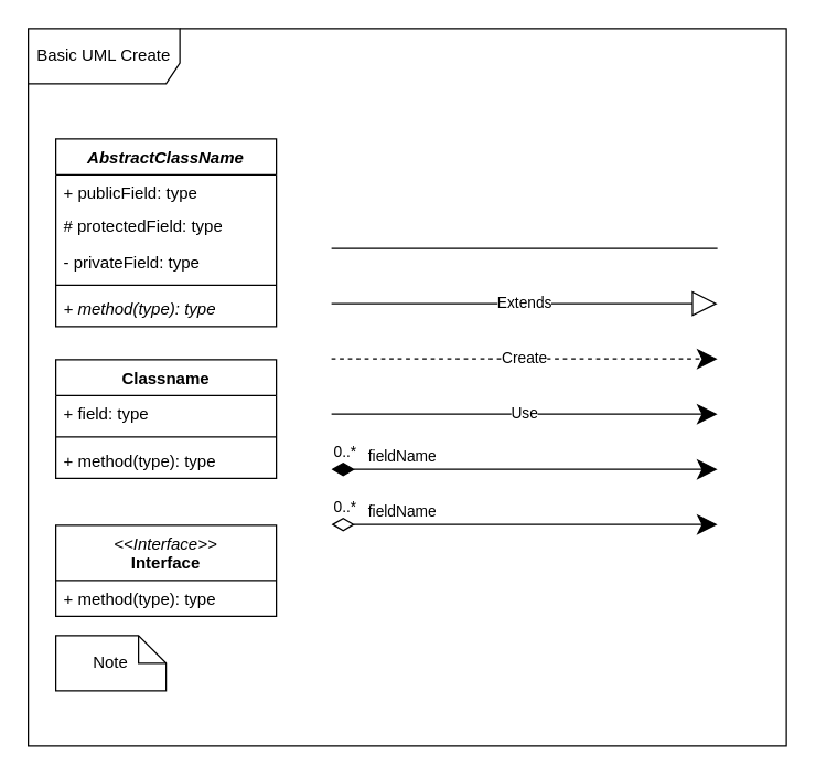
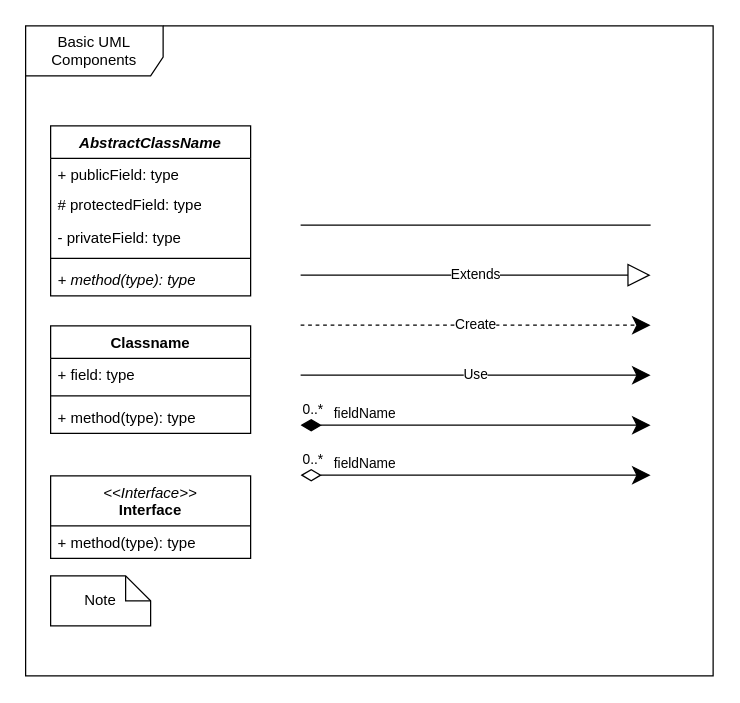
  <mxCell id="0" />
  <mxCell id="1" parent="0" />
  <mxCell id="2" value="" style="group" parent="1" vertex="1" connectable="0"><mxGeometry x="20" y="20" width="550" height="520" as="geometry" /></mxCell>
  <mxCell id="3" value="Use" style="endArrow=classic;endSize=12;html=1;rounded=0;endFill=1;" parent="2" edge="1"><mxGeometry width="160" relative="1" as="geometry"><mxPoint x="220" y="279.43" as="sourcePoint" /><mxPoint x="500" y="279.43" as="targetPoint" /></mxGeometry></mxCell>
  <mxCell id="4" value="Extends" style="endArrow=block;endSize=16;endFill=0;html=1;rounded=0;" parent="2" edge="1"><mxGeometry width="160" relative="1" as="geometry"><mxPoint x="220" y="199.43" as="sourcePoint" /><mxPoint x="500" y="199.43" as="targetPoint" /></mxGeometry></mxCell>
  <mxCell id="5" value="Classname" style="swimlane;fontStyle=1;align=center;verticalAlign=top;childLayout=stackLayout;horizontal=1;startSize=26;horizontalStack=0;resizeParent=1;resizeParentMax=0;resizeLast=0;collapsible=1;marginBottom=0;whiteSpace=wrap;html=1;" parent="2" vertex="1"><mxGeometry x="20" y="240" width="160" height="86" as="geometry"><mxRectangle x="40" y="-440" width="100" height="30" as="alternateBounds" /></mxGeometry></mxCell>
  <mxCell id="6" value="+ field: type" style="text;strokeColor=none;fillColor=none;align=left;verticalAlign=top;spacingLeft=4;spacingRight=4;overflow=hidden;rotatable=0;points=[[0,0.5],[1,0.5]];portConstraint=eastwest;whiteSpace=wrap;html=1;" parent="5" vertex="1"><mxGeometry y="26" width="160" height="26" as="geometry" /></mxCell>
  <mxCell id="7" value="" style="line;strokeWidth=1;fillColor=none;align=left;verticalAlign=middle;spacingTop=-1;spacingLeft=3;spacingRight=3;rotatable=0;labelPosition=right;points=[];portConstraint=eastwest;strokeColor=inherit;" parent="5" vertex="1"><mxGeometry y="52" width="160" height="8" as="geometry" /></mxCell>
  <mxCell id="8" value="+ method(type): type" style="text;strokeColor=none;fillColor=none;align=left;verticalAlign=top;spacingLeft=4;spacingRight=4;overflow=hidden;rotatable=0;points=[[0,0.5],[1,0.5]];portConstraint=eastwest;whiteSpace=wrap;html=1;" parent="5" vertex="1"><mxGeometry y="60" width="160" height="26" as="geometry" /></mxCell>
  <mxCell id="9" value="0..*" style="endArrow=classic;html=1;endSize=12;startArrow=diamondThin;startSize=14;startFill=0;edgeStyle=orthogonalEdgeStyle;align=left;verticalAlign=bottom;rounded=0;endFill=1;" parent="2" edge="1"><mxGeometry x="-1" y="3" relative="1" as="geometry"><mxPoint x="220" y="359.43" as="sourcePoint" /><mxPoint x="500" y="359.43" as="targetPoint" /></mxGeometry></mxCell>
  <mxCell id="10" value="fieldName" style="edgeLabel;html=1;align=left;verticalAlign=middle;resizable=0;points=[];" parent="9" vertex="1" connectable="0"><mxGeometry x="-1" relative="1" as="geometry"><mxPoint x="25" y="-10" as="offset" /></mxGeometry></mxCell>
  <mxCell id="11" value="0..*" style="endArrow=classic;html=1;endSize=12;startArrow=diamondThin;startSize=14;startFill=1;edgeStyle=orthogonalEdgeStyle;align=left;verticalAlign=bottom;rounded=0;endFill=1;" parent="2" edge="1"><mxGeometry x="-1" y="3" relative="1" as="geometry"><mxPoint x="220" y="319.43" as="sourcePoint" /><mxPoint x="500" y="319.43" as="targetPoint" /><mxPoint as="offset" /></mxGeometry></mxCell>
  <mxCell id="12" value="fieldName" style="edgeLabel;html=1;align=left;verticalAlign=middle;resizable=0;points=[];" parent="11" vertex="1" connectable="0"><mxGeometry x="-1" relative="1" as="geometry"><mxPoint x="25" y="-10" as="offset" /></mxGeometry></mxCell>
  <mxCell id="13" value="Create" style="endArrow=classic;endSize=12;dashed=1;html=1;rounded=0;endFill=1;" parent="2" edge="1"><mxGeometry width="160" relative="1" as="geometry"><mxPoint x="220" y="239.43" as="sourcePoint" /><mxPoint x="500" y="239.43" as="targetPoint" /></mxGeometry></mxCell>
  <mxCell id="14" value="Note" style="shape=note;size=20;whiteSpace=wrap;html=1;" parent="2" vertex="1"><mxGeometry x="20" y="440" width="80" height="40" as="geometry" /></mxCell>
  <mxCell id="15" value="" style="endArrow=none;html=1;rounded=0;" parent="2" edge="1"><mxGeometry relative="1" as="geometry"><mxPoint x="220" y="159.43" as="sourcePoint" /><mxPoint x="500" y="159.43" as="targetPoint" /></mxGeometry></mxCell>
  <mxCell id="16" value="&lt;i style=&quot;border-color: var(--border-color); font-weight: 400;&quot;&gt;&amp;lt;&amp;lt;Interface&amp;gt;&amp;gt;&lt;/i&gt;&lt;br&gt;Interface" style="swimlane;fontStyle=1;align=center;verticalAlign=top;childLayout=stackLayout;horizontal=1;startSize=40;horizontalStack=0;resizeParent=1;resizeParentMax=0;resizeLast=0;collapsible=1;marginBottom=0;whiteSpace=wrap;html=1;" parent="2" vertex="1"><mxGeometry x="20" y="360" width="160" height="66" as="geometry"><mxRectangle x="40" y="-320" width="110" height="40" as="alternateBounds" /></mxGeometry></mxCell>
  <mxCell id="17" value="+ method(type): type" style="text;strokeColor=none;fillColor=none;align=left;verticalAlign=top;spacingLeft=4;spacingRight=4;overflow=hidden;rotatable=0;points=[[0,0.5],[1,0.5]];portConstraint=eastwest;whiteSpace=wrap;html=1;" parent="16" vertex="1"><mxGeometry y="40" width="160" height="26" as="geometry" /></mxCell>
  <mxCell id="18" value="&lt;i&gt;AbstractClassName&lt;/i&gt;" style="swimlane;fontStyle=1;align=center;verticalAlign=top;childLayout=stackLayout;horizontal=1;startSize=26;horizontalStack=0;resizeParent=1;resizeParentMax=0;resizeLast=0;collapsible=1;marginBottom=0;whiteSpace=wrap;html=1;" parent="2" vertex="1"><mxGeometry x="20" y="80" width="160" height="136" as="geometry"><mxRectangle x="40" y="-440" width="100" height="30" as="alternateBounds" /></mxGeometry></mxCell>
  <mxCell id="19" value="+ publicField: type" style="text;strokeColor=none;fillColor=none;align=left;verticalAlign=top;spacingLeft=4;spacingRight=4;overflow=hidden;rotatable=0;points=[[0,0.5],[1,0.5]];portConstraint=eastwest;whiteSpace=wrap;html=1;" parent="18" vertex="1"><mxGeometry y="26" width="160" height="24" as="geometry" /></mxCell>
  <mxCell id="20" value="# protectedField: type" style="text;strokeColor=none;fillColor=none;align=left;verticalAlign=top;spacingLeft=4;spacingRight=4;overflow=hidden;rotatable=0;points=[[0,0.5],[1,0.5]];portConstraint=eastwest;whiteSpace=wrap;html=1;" parent="18" vertex="1"><mxGeometry y="50" width="160" height="26" as="geometry" /></mxCell>
  <mxCell id="21" value="- privateField: type" style="text;strokeColor=none;fillColor=none;align=left;verticalAlign=top;spacingLeft=4;spacingRight=4;overflow=hidden;rotatable=0;points=[[0,0.5],[1,0.5]];portConstraint=eastwest;whiteSpace=wrap;html=1;" parent="18" vertex="1"><mxGeometry y="76" width="160" height="26" as="geometry" /></mxCell>
  <mxCell id="22" value="" style="line;strokeWidth=1;fillColor=none;align=left;verticalAlign=middle;spacingTop=-1;spacingLeft=3;spacingRight=3;rotatable=0;labelPosition=right;points=[];portConstraint=eastwest;strokeColor=inherit;" parent="18" vertex="1"><mxGeometry y="102" width="160" height="8" as="geometry" /></mxCell>
  <mxCell id="23" value="&lt;i&gt;+ method(type): type&lt;/i&gt;" style="text;strokeColor=none;fillColor=none;align=left;verticalAlign=top;spacingLeft=4;spacingRight=4;overflow=hidden;rotatable=0;points=[[0,0.5],[1,0.5]];portConstraint=eastwest;whiteSpace=wrap;html=1;" parent="18" vertex="1"><mxGeometry y="110" width="160" height="26" as="geometry" /></mxCell>
- <mxCell id="24" value="Basic UML Create" style="shape=umlFrame;whiteSpace=wrap;html=1;pointerEvents=0;width=110;height=40;" parent="2" vertex="1"><mxGeometry width="550" height="520" as="geometry" /></mxCell>
+ <mxCell id="24" value="Basic UML Components" style="shape=umlFrame;whiteSpace=wrap;html=1;pointerEvents=0;width=110;height=40;" parent="2" vertex="1"><mxGeometry width="550" height="520" as="geometry" /></mxCell>
